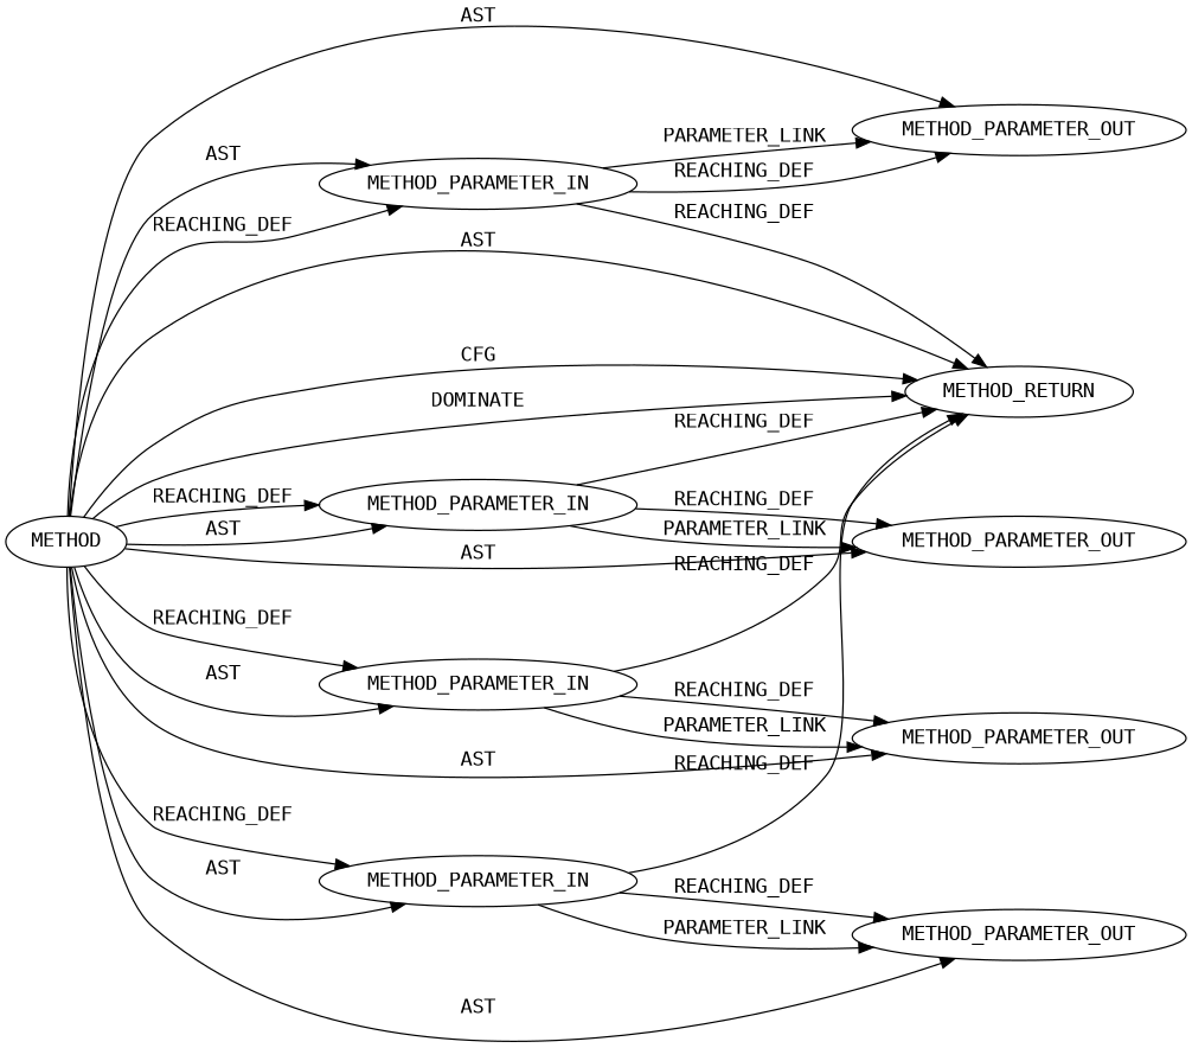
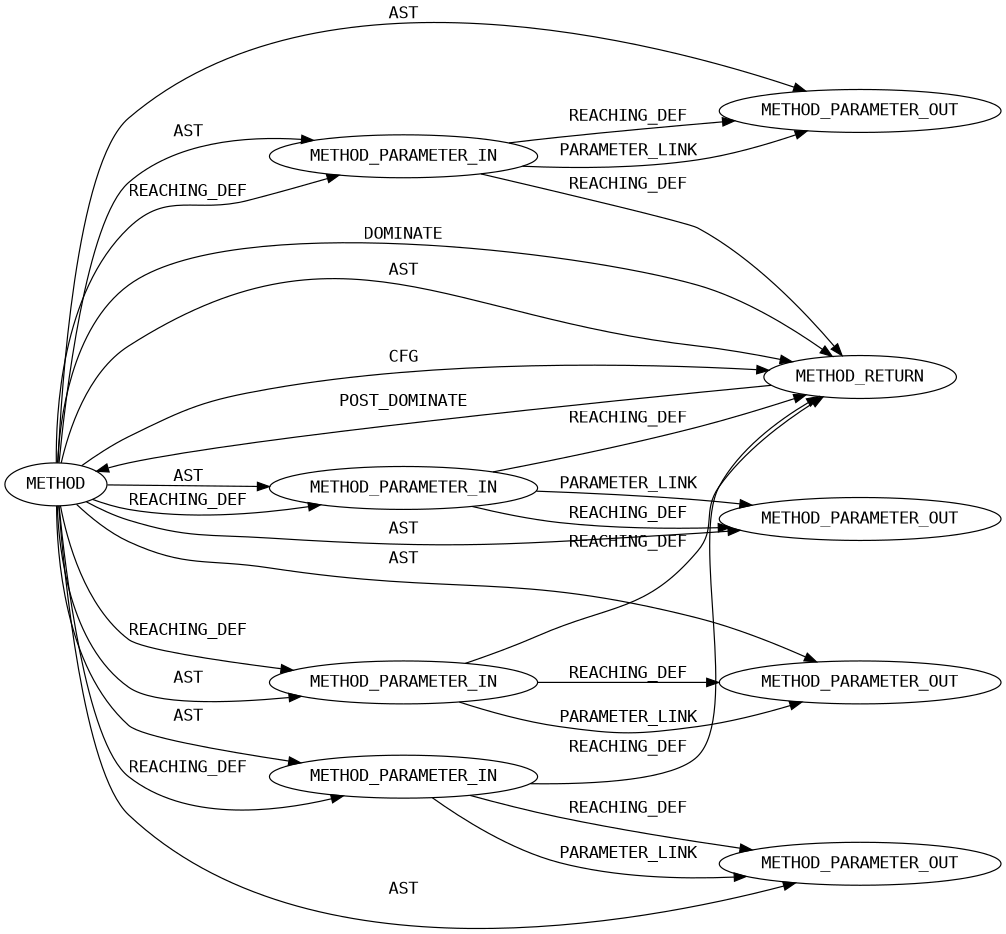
  digraph {
    fontname="DejaVu Sans Mono"
    rankdir=LR
    node [CODE=p3 EVALUATION_STRATEGY=BY_VALUE IS_VARIADIC=false NAME=p3 ORDER=2 TYPE_FULL_NAME=ANY fontname="DejaVu Sans Mono"]
    edge [fontname="DejaVu Sans Mono"]
    n1 [INDEX=3 ORDER=3 label=METHOD_PARAMETER_OUT]
    n2 [CODE=RET label=METHOD_RETURN IS_VARIADIC="" NAME=""]
    n3 [AST_PARENT_FULL_NAME="<global>" AST_PARENT_TYPE=NAMESPACE_BLOCK CODE="<empty>" FILENAME="<empty>" FULL_NAME=tls12_check_peer_sigalg IS_EXTERNAL=true NAME=tls12_check_peer_sigalg ORDER=0 label=METHOD EVALUATION_STRATEGY="" IS_VARIADIC="" TYPE_FULL_NAME=""]
    n4 [CODE=p4 INDEX=4 NAME=p4 ORDER=4 label=METHOD_PARAMETER_OUT]
    n5 [CODE=p2 INDEX=2 NAME=p2 label=METHOD_PARAMETER_OUT]
    n6 [CODE=p2 INDEX=2 NAME=p2 label=METHOD_PARAMETER_IN]
    n7 [CODE=p4 INDEX=4 NAME=p4 ORDER=4 label=METHOD_PARAMETER_IN]
    n8 [INDEX=3 ORDER=3 label=METHOD_PARAMETER_IN]
    n9 [CODE=p1 INDEX=1 NAME=p1 ORDER=1 label=METHOD_PARAMETER_OUT]
    n10 [CODE=p1 INDEX=1 NAME=p1 ORDER=1 label=METHOD_PARAMETER_IN]
+   n2 -> n3 [label=POST_DOMINATE]
    n3 -> n1 [label=AST]
    n3 -> n2 [label=DOMINATE]
    n3 -> n2 [label=AST]
    n3 -> n2 [label=CFG]
    n3 -> n4 [label=AST]
    n3 -> n5 [label=AST]
    n3 -> n6 [label=AST]
    n3 -> n6 [label=REACHING_DEF]
    n3 -> n7 [label=REACHING_DEF]
    n3 -> n7 [label=AST]
    n3 -> n8 [label=REACHING_DEF]
    n3 -> n8 [label=AST]
    n3 -> n9 [label=AST]
    n3 -> n10 [label=AST]
    n3 -> n10 [label=REACHING_DEF]
    n6 -> n2 [VARIABLE=p2 label=REACHING_DEF]
    n6 -> n5 [label=PARAMETER_LINK]
    n6 -> n5 [VARIABLE=p2 label=REACHING_DEF]
    n7 -> n2 [VARIABLE=p4 label=REACHING_DEF]
    n7 -> n4 [label=PARAMETER_LINK]
    n7 -> n4 [VARIABLE=p4 label=REACHING_DEF]
    n8 -> n1 [VARIABLE=p3 label=REACHING_DEF]
    n8 -> n1 [label=PARAMETER_LINK]
    n8 -> n2 [VARIABLE=p3 label=REACHING_DEF]
    n10 -> n2 [VARIABLE=p1 label=REACHING_DEF]
    n10 -> n9 [VARIABLE=p1 label=REACHING_DEF]
    n10 -> n9 [label=PARAMETER_LINK]
  }
